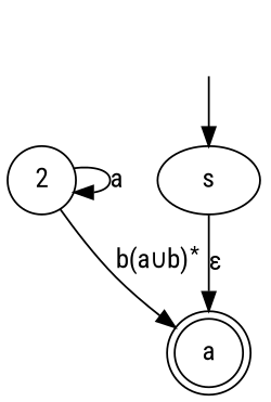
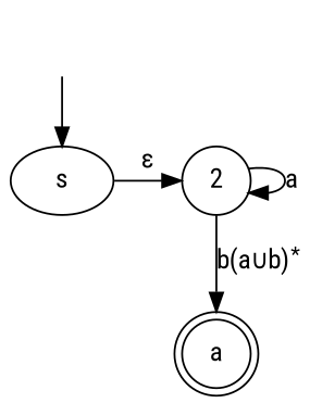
  digraph {
    fontname="Roboto Condensed"
    rankdir=TB
    node [fontname="Roboto Condensed" group=1]
    edge [fontname="Roboto Condensed"]
    s
    n2 [group=2 label=2 shape=circle]
    a [shape=doublecircle]
    start [style=invis group=""]
    subgraph sub_1 {
      rank=same
      s
      n2
    }
    subgraph sub_2 {
      rank=same
      a
    }
-   s -> a [label=<&epsilon;>]
+   s -> n2 [label=<&epsilon;>]
    n2 -> n2 [label=a]
    n2 -> a [label=<b(a&cup;b)<SUP>*</SUP>>]
    start -> s
  }
